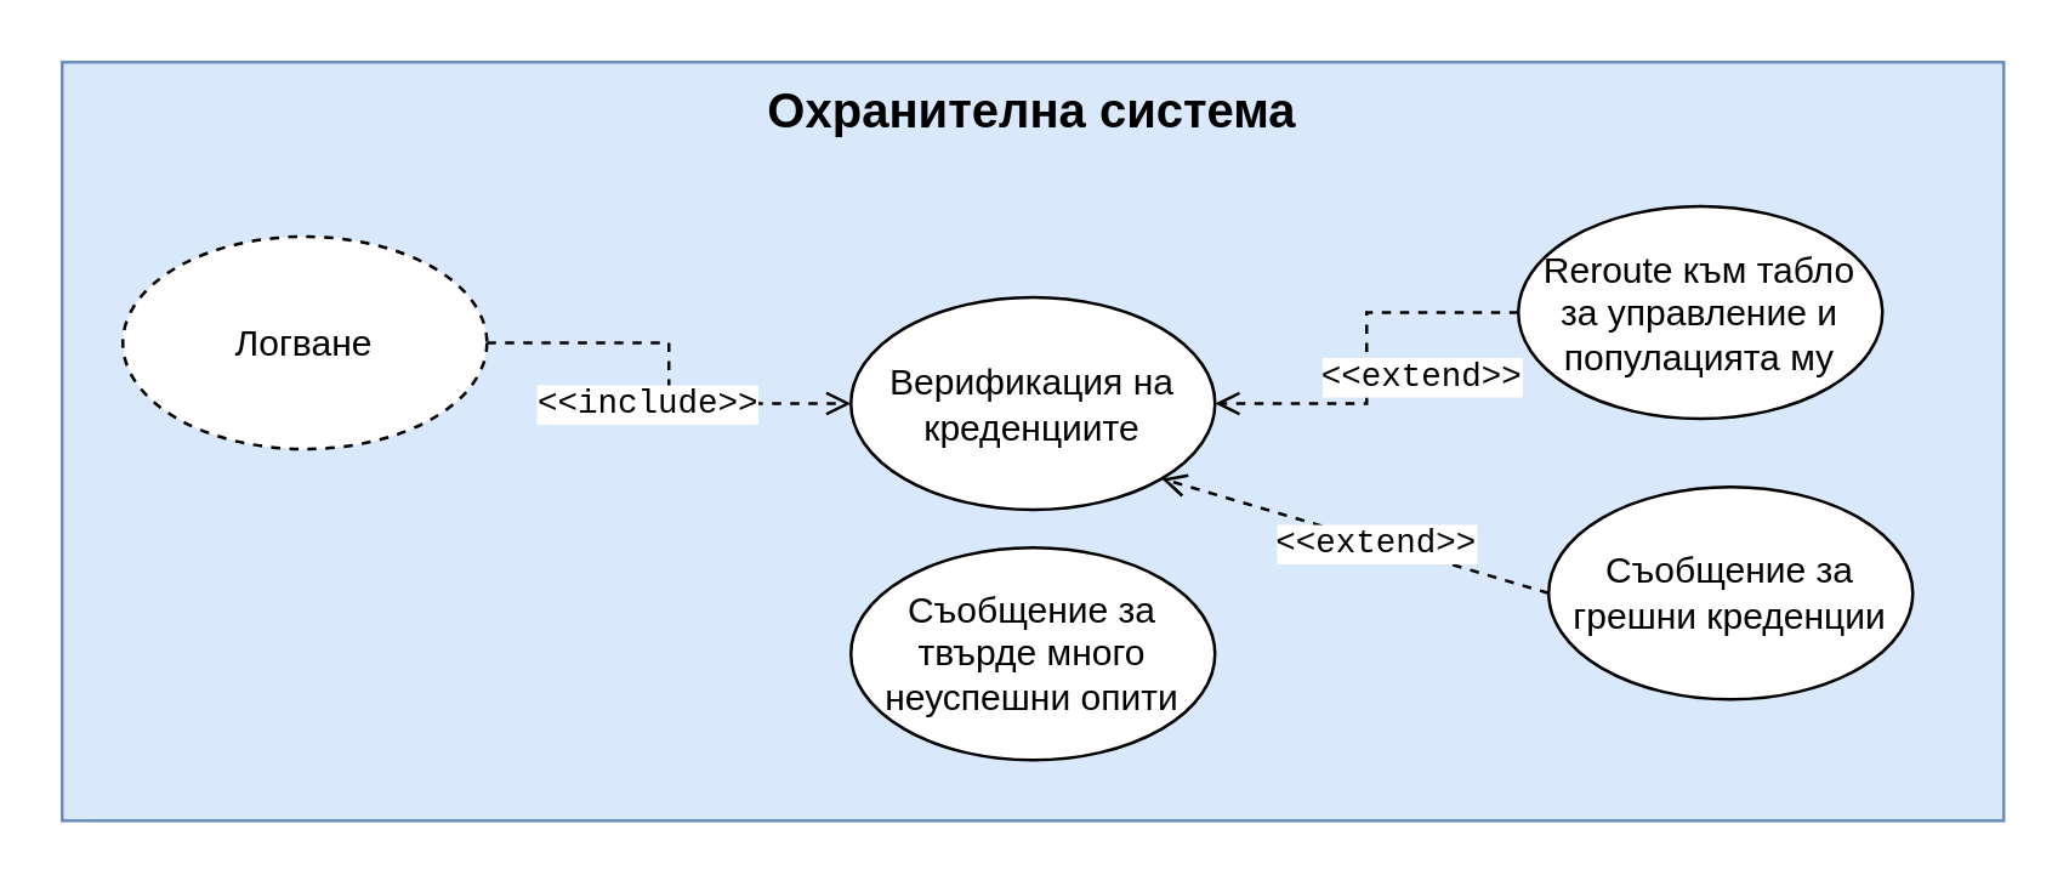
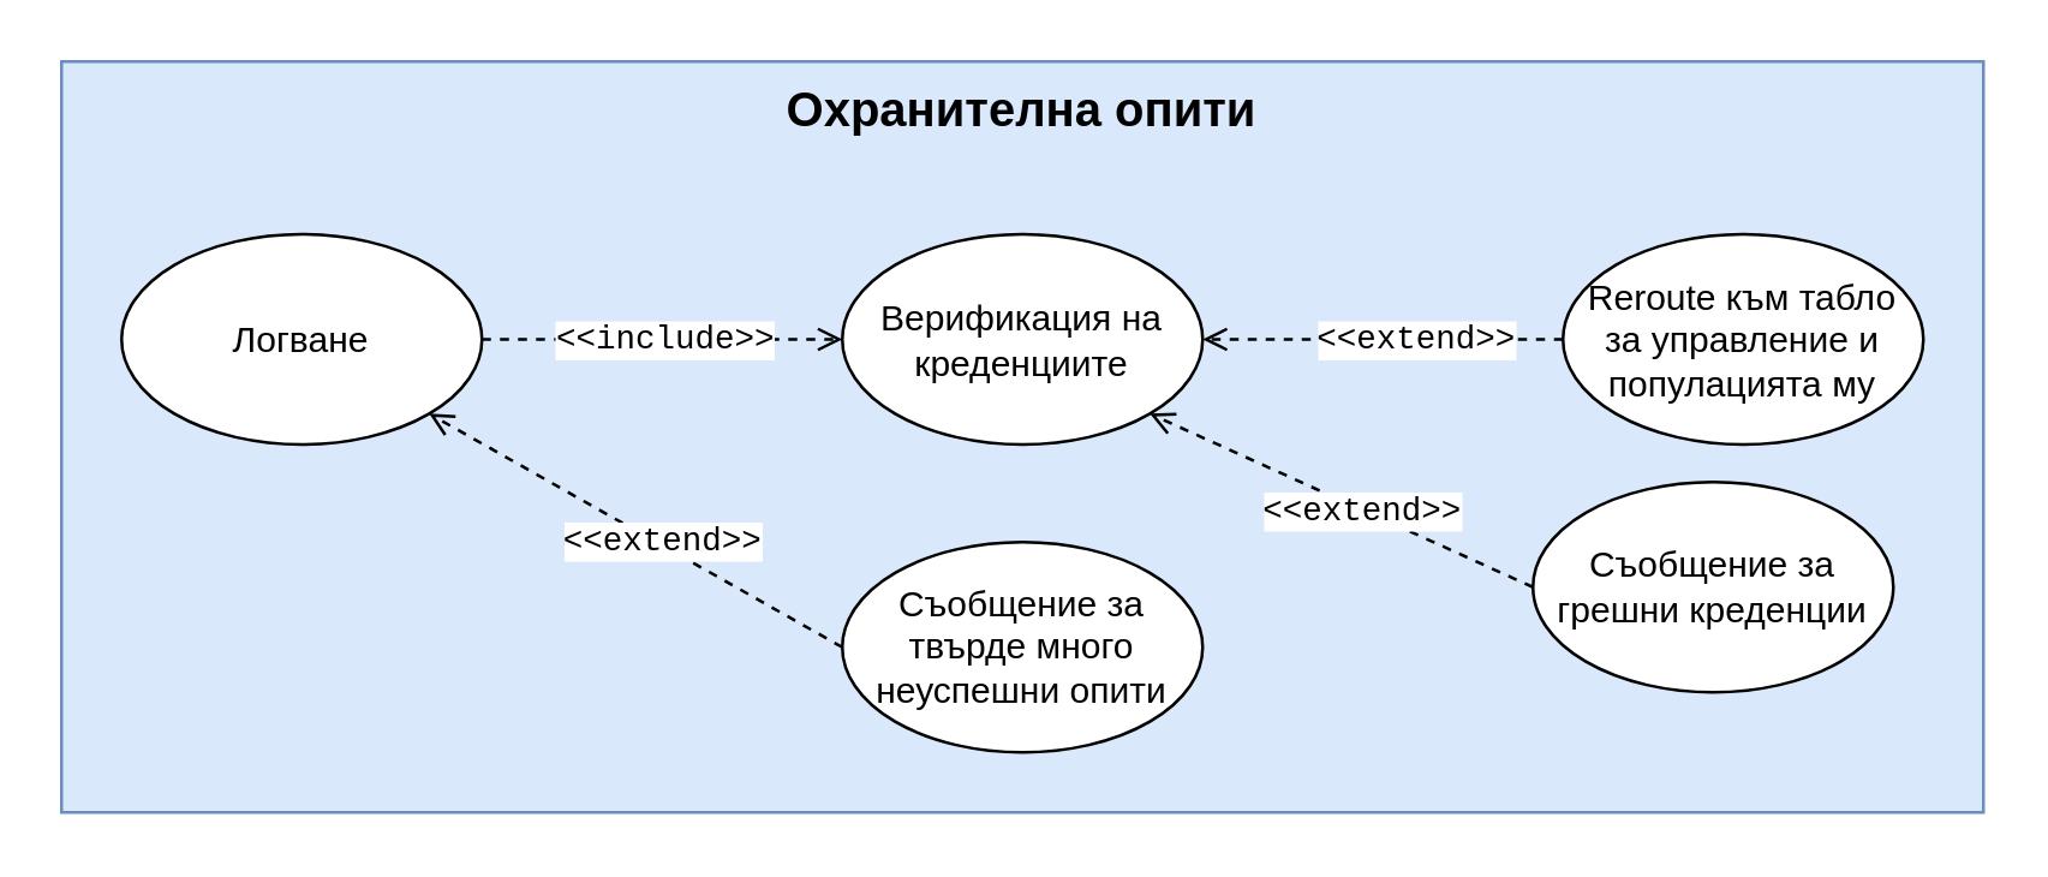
  <mxCell id="0" />
  <mxCell id="1" parent="0" />
- <mxCell id="2" value="Охранителна система" style="whiteSpace=wrap;html=1;verticalAlign=top;fillColor=#dae8fc;fillStyle=solid;fontStyle=1;fontSize=16;strokeColor=#6c8ebf;" parent="1" vertex="1"><mxGeometry x="20" y="20" width="640" height="250" as="geometry" /></mxCell>
+ <mxCell id="2" value="Охранителна опити" style="whiteSpace=wrap;html=1;verticalAlign=top;fillColor=#dae8fc;fillStyle=solid;fontStyle=1;fontSize=16;strokeColor=#6c8ebf;" parent="1" vertex="1"><mxGeometry x="20" y="20" width="640" height="250" as="geometry" /></mxCell>
  <mxCell id="3" style="edgeStyle=orthogonalEdgeStyle;rounded=0;orthogonalLoop=1;jettySize=auto;html=1;entryX=0;entryY=0.5;entryDx=0;entryDy=0;dashed=1;endArrow=open;endFill=0;" parent="1" source="5" target="6" edge="1"><mxGeometry relative="1" as="geometry" /></mxCell>
  <mxCell id="4" value="&amp;lt;&amp;lt;include&amp;gt;&amp;gt;" style="edgeLabel;html=1;align=center;verticalAlign=middle;resizable=0;points=[];fontFamily=Courier New;" parent="3" vertex="1" connectable="0"><mxGeometry x="0.249" y="3" relative="1" as="geometry"><mxPoint x="-15" y="3" as="offset" /></mxGeometry></mxCell>
- <mxCell id="5" value="Логване" style="ellipse;whiteSpace=wrap;html=1;dashed=1;" parent="1" vertex="1"><mxGeometry x="40" y="77.5" width="120" height="70" as="geometry" /></mxCell>
- <mxCell id="6" value="Верификация на креденциите" style="ellipse;whiteSpace=wrap;html=1;" parent="1" vertex="1"><mxGeometry x="280" y="97.5" width="120" height="70" as="geometry" /></mxCell>
+ <mxCell id="5" value="Логване" style="ellipse;whiteSpace=wrap;html=1;" parent="1" vertex="1"><mxGeometry x="40" y="77.5" width="120" height="70" as="geometry" /></mxCell>
+ <mxCell id="6" value="Верификация на креденциите" style="ellipse;whiteSpace=wrap;html=1;" parent="1" vertex="1"><mxGeometry x="280" y="77.5" width="120" height="70" as="geometry" /></mxCell>
  <mxCell id="7" style="rounded=0;orthogonalLoop=1;jettySize=auto;html=1;exitX=0;exitY=0.5;exitDx=0;exitDy=0;endArrow=open;endFill=0;dashed=1;entryX=1;entryY=1;entryDx=0;entryDy=0;" parent="1" source="9" target="6" edge="1"><mxGeometry relative="1" as="geometry"><mxPoint x="400" y="110" as="targetPoint" /></mxGeometry></mxCell>
  <mxCell id="8" value="&amp;lt;&amp;lt;extend&amp;gt;&amp;gt;" style="edgeLabel;html=1;align=center;verticalAlign=middle;resizable=0;points=[];fontFamily=Courier New;" parent="7" vertex="1" connectable="0"><mxGeometry x="-0.04" y="-2" relative="1" as="geometry"><mxPoint x="3" y="4" as="offset" /></mxGeometry></mxCell>
  <mxCell id="9" value="Съобщение за грешни креденции" style="ellipse;whiteSpace=wrap;html=1;" parent="1" vertex="1"><mxGeometry x="510" y="160" width="120" height="70" as="geometry" /></mxCell>
  <mxCell id="10" style="edgeStyle=orthogonalEdgeStyle;rounded=0;orthogonalLoop=1;jettySize=auto;html=1;exitX=0;exitY=0.5;exitDx=0;exitDy=0;entryX=1;entryY=0.5;entryDx=0;entryDy=0;endArrow=open;endFill=0;dashed=1;" parent="1" source="12" target="6" edge="1"><mxGeometry relative="1" as="geometry" /></mxCell>
  <mxCell id="11" value="&amp;lt;&amp;lt;extend&amp;gt;&amp;gt;" style="edgeLabel;html=1;align=center;verticalAlign=middle;resizable=0;points=[];fontFamily=Courier New;" parent="10" vertex="1" connectable="0"><mxGeometry x="0.104" y="1" relative="1" as="geometry"><mxPoint x="16" y="-1" as="offset" /></mxGeometry></mxCell>
- <mxCell id="12" value="Reroute към табло за управление и популацията му" style="ellipse;whiteSpace=wrap;html=1;" parent="1" vertex="1"><mxGeometry x="500" y="67.5" width="120" height="70" as="geometry" /></mxCell>
+ <mxCell id="12" value="Reroute към табло за управление и популацията му" style="ellipse;whiteSpace=wrap;html=1;" parent="1" vertex="1"><mxGeometry x="520" y="77.5" width="120" height="70" as="geometry" /></mxCell>
+ <mxCell id="13" style="rounded=0;orthogonalLoop=1;jettySize=auto;html=1;exitX=0;exitY=0.5;exitDx=0;exitDy=0;entryX=1;entryY=1;entryDx=0;entryDy=0;endArrow=open;endFill=0;dashed=1;" parent="1" source="15" target="5" edge="1"><mxGeometry relative="1" as="geometry" /></mxCell>
+ <mxCell id="14" value="&amp;lt;&amp;lt;extend&amp;gt;&amp;gt;" style="edgeLabel;html=1;align=center;verticalAlign=middle;resizable=0;points=[];fontFamily=Courier New;" parent="13" vertex="1" connectable="0"><mxGeometry x="-0.583" y="-1" relative="1" as="geometry"><mxPoint x="-32" y="-18" as="offset" /></mxGeometry></mxCell>
  <mxCell id="15" value="Съобщение за твърде много неуспешни опити" style="ellipse;whiteSpace=wrap;html=1;" parent="1" vertex="1"><mxGeometry x="280" y="180" width="120" height="70" as="geometry" /></mxCell>
